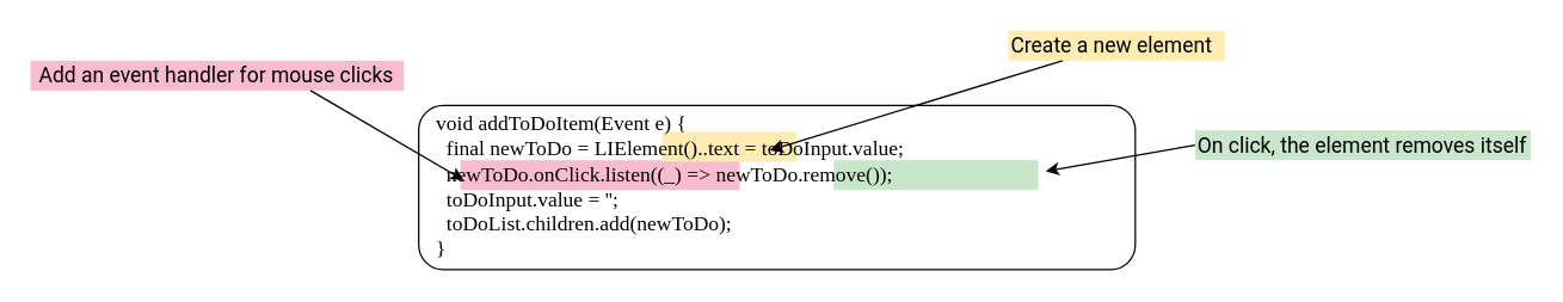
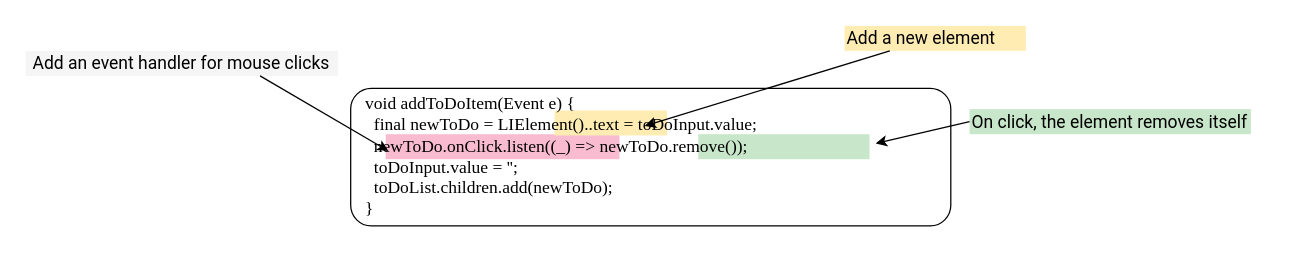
  <mxCell id="0" />
  <mxCell id="1" parent="0" />
  <mxCell id="2" value="" style="rounded=0;whiteSpace=wrap;html=1;fontFamily=Roboto Mono;fontSource=https%3A%2F%2Ffonts.googleapis.com%2Fcss%3Ffamily%3DRoboto%2BMono;fontSize=14;fillColor=#C8E6C9;align=left;strokeColor=none;" parent="1" vertex="1"><mxGeometry x="558" y="106.66" width="137" height="20" as="geometry" /></mxCell>
  <mxCell id="3" value="" style="rounded=0;whiteSpace=wrap;html=1;fontFamily=Roboto;fontSource=https%3A%2F%2Ffonts.googleapis.com%2Fcss%3Ffamily%3DRoboto;fontSize=14;fillColor=#F8BBD0;align=left;strokeColor=none;spacing=6;" parent="1" vertex="1"><mxGeometry x="308" y="106.66" width="187" height="20" as="geometry" /></mxCell>
  <mxCell id="4" value="" style="rounded=0;whiteSpace=wrap;html=1;fontFamily=Roboto;fontSource=https%3A%2F%2Ffonts.googleapis.com%2Fcss%3Ffamily%3DRoboto;fontSize=14;fillColor=#FFECB3;align=left;strokeColor=none;" parent="1" vertex="1"><mxGeometry x="443" y="87.66" width="90" height="20" as="geometry" /></mxCell>
- <mxCell id="5" value="On click, the element removes itself" style="rounded=0;whiteSpace=wrap;html=1;fontFamily=Roboto;fontSource=https%3A%2F%2Ffonts.googleapis.com%2Fcss%3Ffamily%3DRoboto;fontSize=14;fillColor=#C8E6C9;align=left;strokeColor=none;" parent="1" vertex="1"><mxGeometry x="800" y="86.66" width="225" height="20" as="geometry" /></mxCell>
- <mxCell id="6" value="Add an event handler for mouse clicks" style="rounded=0;whiteSpace=wrap;html=1;fontFamily=Roboto;fontSource=https%3A%2F%2Ffonts.googleapis.com%2Fcss%3Ffamily%3DRoboto;fontSize=14;fillColor=#F8BBD0;align=left;strokeColor=none;spacing=6;" parent="1" vertex="1"><mxGeometry x="20" y="40" width="250" height="20" as="geometry" /></mxCell>
- <mxCell id="7" value="Create a new element" style="rounded=0;whiteSpace=wrap;html=1;fontFamily=Roboto;fontSource=https%3A%2F%2Ffonts.googleapis.com%2Fcss%3Ffamily%3DRoboto;fontSize=14;fillColor=#FFECB3;align=left;strokeColor=none;" parent="1" vertex="1"><mxGeometry x="675" y="20" width="145" height="20" as="geometry" /></mxCell>
+ <mxCell id="5" value="On click, the element removes itself" style="rounded=0;whiteSpace=wrap;html=1;fontFamily=Roboto;fontSource=https%3A%2F%2Ffonts.googleapis.com%2Fcss%3Ffamily%3DRoboto;fontSize=14;fillColor=#C8E6C9;align=left;strokeColor=none;" parent="1" vertex="1"><mxGeometry x="775" y="86.66" width="225" height="20" as="geometry" /></mxCell>
+ <mxCell id="6" value="Add an event handler for mouse clicks" style="rounded=0;whiteSpace=wrap;html=1;fontFamily=Roboto;fontSource=https%3A%2F%2Ffonts.googleapis.com%2Fcss%3Ffamily%3DRoboto;fontSize=14;fillColor=#f5f5f5;align=left;strokeColor=none;spacing=6;" parent="1" vertex="1"><mxGeometry x="20" y="40" width="250" height="20" as="geometry" /></mxCell>
+ <mxCell id="7" value="Add a new element" style="rounded=0;whiteSpace=wrap;html=1;fontFamily=Roboto;fontSource=https%3A%2F%2Ffonts.googleapis.com%2Fcss%3Ffamily%3DRoboto;fontSize=14;fillColor=#FFECB3;align=left;strokeColor=none;" parent="1" vertex="1"><mxGeometry x="675" y="20" width="145" height="20" as="geometry" /></mxCell>
  <mxCell id="8" value="&lt;div&gt;&lt;div&gt;void addToDoItem(Event e) {&lt;/div&gt;&lt;div&gt;&amp;nbsp; final newToDo = LIElement()..text = toDoInput.value;&lt;/div&gt;&lt;div&gt;&amp;nbsp; newToDo.onClick.listen((_) =&amp;gt; newToDo.remove());&lt;br&gt;&lt;/div&gt;&lt;div&gt;&amp;nbsp; toDoInput.value = '';&lt;/div&gt;&lt;div&gt;&amp;nbsp; toDoList.children.add(newToDo);&lt;/div&gt;&lt;div&gt;}&lt;/div&gt;&lt;/div&gt;" style="rounded=1;whiteSpace=wrap;html=1;fillColor=none;align=left;fontSize=14;fontFamily=Roboto Mono;fontSource=https%3A%2F%2Ffonts.googleapis.com%2Fcss%3Ffamily%3DRoboto%2BMono;spacing=12;" parent="1" vertex="1"><mxGeometry x="280" y="70" width="480" height="110" as="geometry" /></mxCell>
  <mxCell id="9" style="edgeStyle=orthogonalEdgeStyle;rounded=0;orthogonalLoop=1;jettySize=auto;html=1;exitX=0.5;exitY=1;exitDx=0;exitDy=0;" parent="1" source="8" target="8" edge="1"><mxGeometry relative="1" as="geometry" /></mxCell>
  <mxCell id="10" style="edgeStyle=orthogonalEdgeStyle;rounded=0;orthogonalLoop=1;jettySize=auto;html=1;exitX=0.5;exitY=1;exitDx=0;exitDy=0;" parent="1" edge="1"><mxGeometry relative="1" as="geometry"><mxPoint x="897.5" y="164.66" as="sourcePoint" /><mxPoint x="897.5" y="164.66" as="targetPoint" /></mxGeometry></mxCell>
  <mxCell id="11" value="" style="endArrow=classic;html=1;rounded=0;fontFamily=Roboto;fontSource=https%3A%2F%2Ffonts.googleapis.com%2Fcss%3Ffamily%3DRoboto;exitX=0.25;exitY=1;exitDx=0;exitDy=0;entryX=0.49;entryY=0.273;entryDx=0;entryDy=0;entryPerimeter=0;" parent="1" source="7" target="8" edge="1"><mxGeometry width="50" height="50" relative="1" as="geometry"><mxPoint x="795" y="250" as="sourcePoint" /><mxPoint x="845" y="200" as="targetPoint" /></mxGeometry></mxCell>
  <mxCell id="12" value="" style="endArrow=classic;html=1;rounded=0;fontFamily=Roboto;fontSource=https%3A%2F%2Ffonts.googleapis.com%2Fcss%3Ffamily%3DRoboto;exitX=0.75;exitY=1;exitDx=0;exitDy=0;entryX=0.063;entryY=0.455;entryDx=0;entryDy=0;entryPerimeter=0;" parent="1" source="6" target="8" edge="1"><mxGeometry width="50" height="50" relative="1" as="geometry"><mxPoint x="795" y="250" as="sourcePoint" /><mxPoint x="845" y="200" as="targetPoint" /></mxGeometry></mxCell>
  <mxCell id="13" value="" style="endArrow=classic;html=1;rounded=0;fontFamily=Roboto;fontSource=https%3A%2F%2Ffonts.googleapis.com%2Fcss%3Ffamily%3DRoboto;exitX=0;exitY=0.5;exitDx=0;exitDy=0;" parent="1" source="5" edge="1"><mxGeometry width="50" height="50" relative="1" as="geometry"><mxPoint x="795" y="250" as="sourcePoint" /><mxPoint x="700" y="114" as="targetPoint" /></mxGeometry></mxCell>
